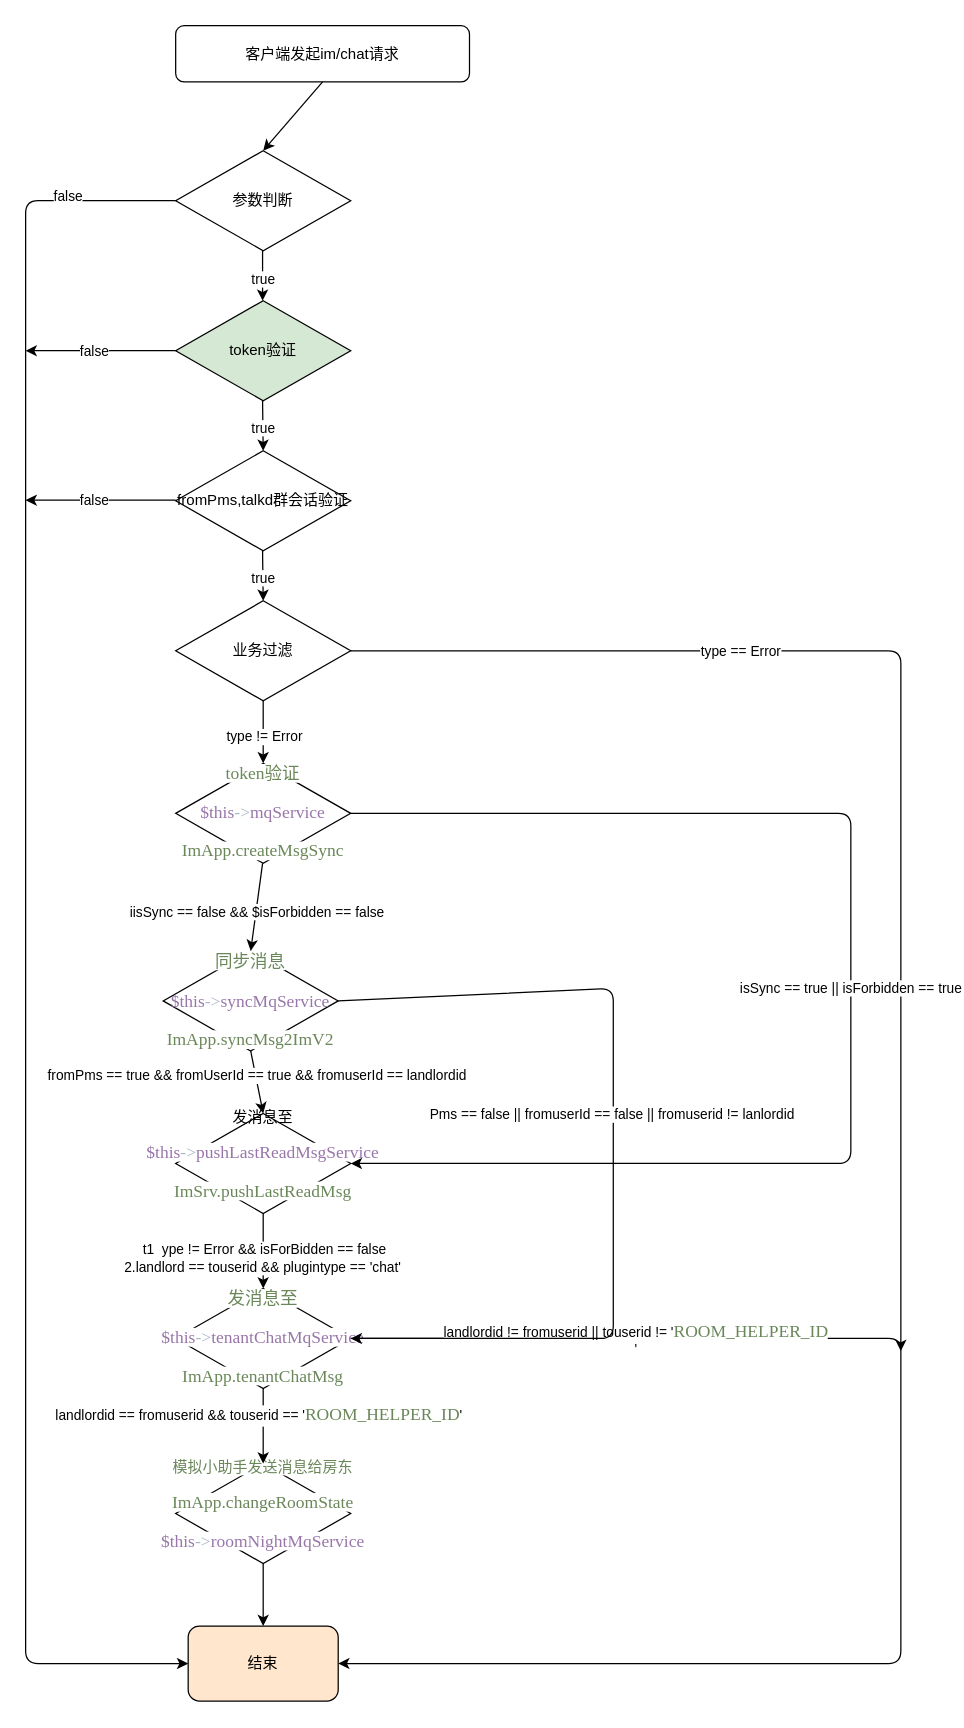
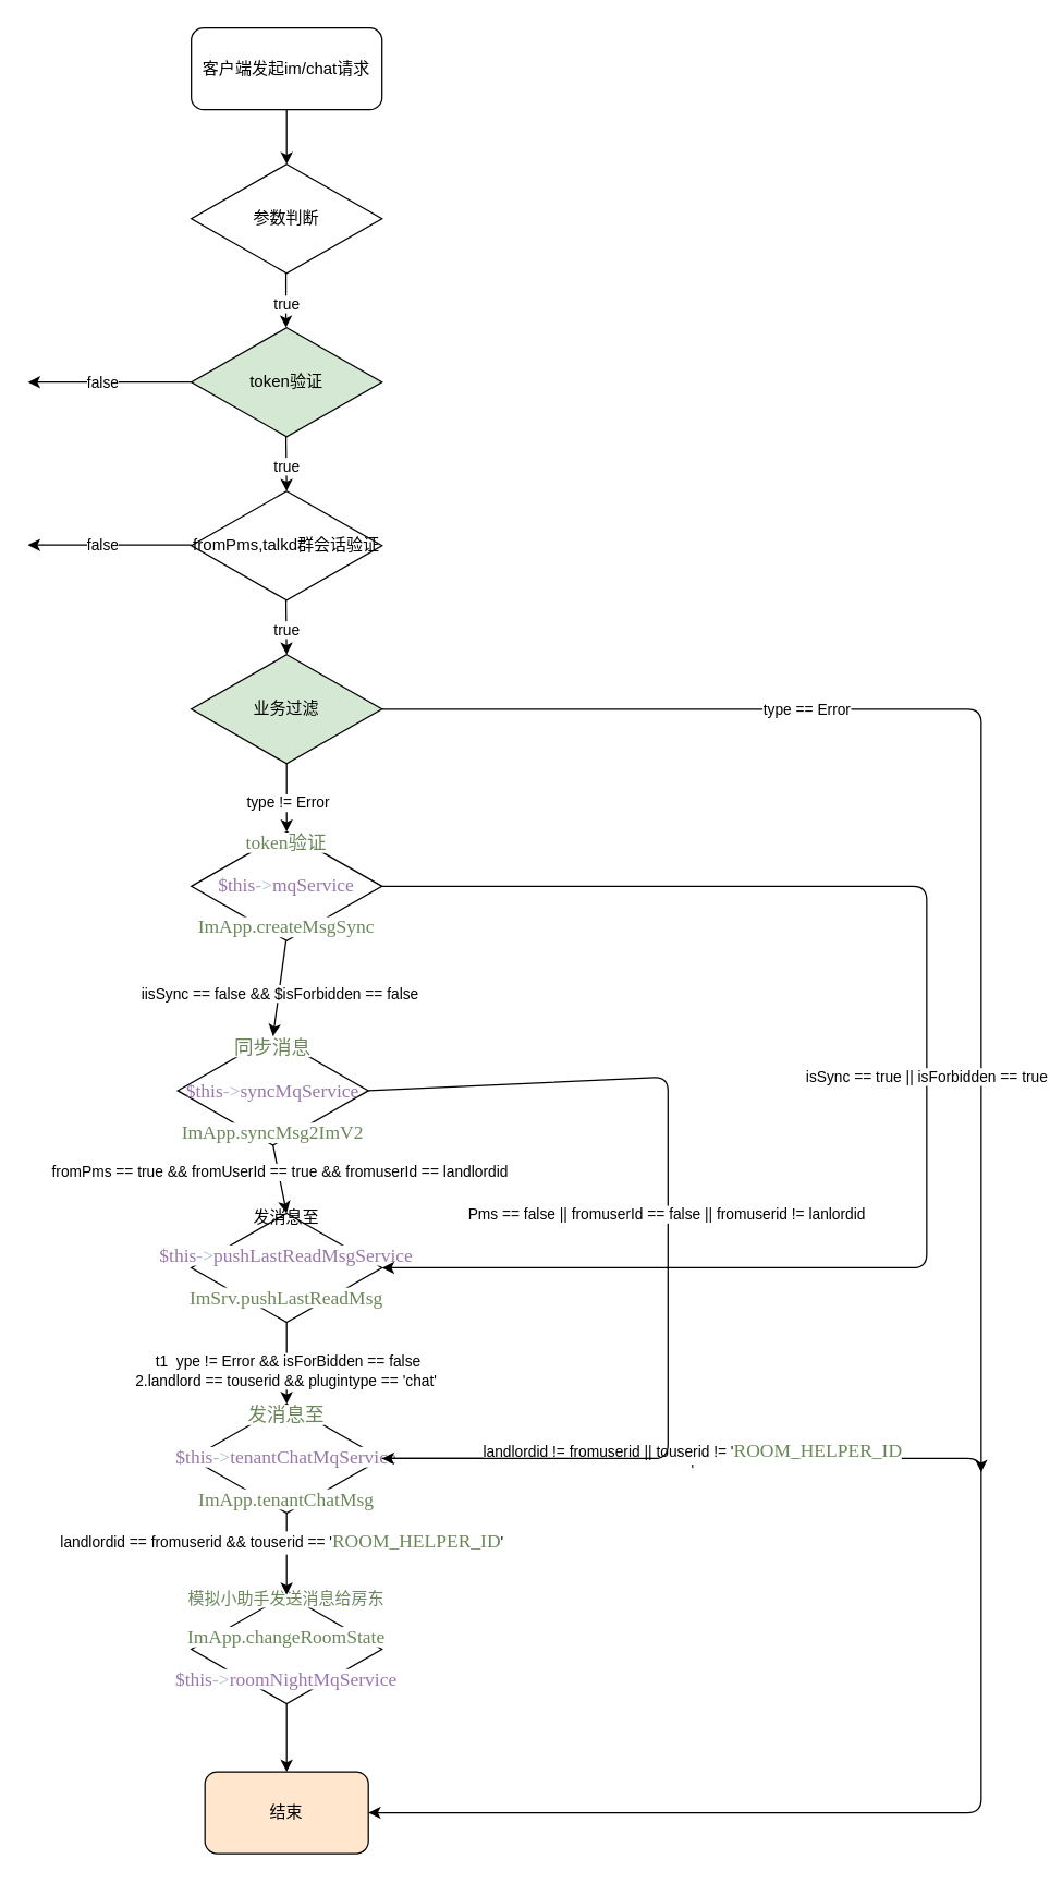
  <mxCell id="0" />
  <mxCell id="1" parent="0" />
- <mxCell id="2" value="客户端发起im/chat请求" style="rounded=1;whiteSpace=wrap;html=1;" parent="1" vertex="1"><mxGeometry x="140" y="20" width="235" height="45" as="geometry" /></mxCell>
+ <mxCell id="2" value="客户端发起im/chat请求" style="rounded=1;whiteSpace=wrap;html=1;" parent="1" vertex="1"><mxGeometry x="140" y="20" width="140" height="60" as="geometry" /></mxCell>
  <mxCell id="3" value="参数判断" style="rhombus;whiteSpace=wrap;html=1;" parent="1" vertex="1"><mxGeometry x="140" y="120" width="140" height="80" as="geometry" /></mxCell>
  <mxCell id="4" value="token验证" style="rhombus;whiteSpace=wrap;html=1;fillColor=#d5e8d4;" parent="1" vertex="1"><mxGeometry x="140" y="240" width="140" height="80" as="geometry" /></mxCell>
  <mxCell id="5" value="fromPms,talkd群会话验证" style="rhombus;whiteSpace=wrap;html=1;" parent="1" vertex="1"><mxGeometry x="140" y="360" width="140" height="80" as="geometry" /></mxCell>
- <mxCell id="6" value="业务过滤" style="rhombus;whiteSpace=wrap;html=1;" parent="1" vertex="1"><mxGeometry x="140" y="480" width="140" height="80" as="geometry" /></mxCell>
+ <mxCell id="6" value="业务过滤" style="rhombus;whiteSpace=wrap;html=1;fillColor=#d5e8d4;" parent="1" vertex="1"><mxGeometry x="140" y="480" width="140" height="80" as="geometry" /></mxCell>
  <mxCell id="7" value="&lt;pre style=&quot;color: rgb(169 , 183 , 198) ; font-family: &amp;#34;menlo&amp;#34; ; font-size: 10.5pt&quot;&gt;&lt;span style=&quot;color: rgb(106 , 135 , 89) ; background-color: rgb(255 , 255 , 255)&quot;&gt;token验证&lt;/span&gt;&lt;/pre&gt;&lt;pre style=&quot;color: rgb(169 , 183 , 198) ; font-family: &amp;#34;menlo&amp;#34; ; font-size: 10.5pt&quot;&gt;&lt;pre style=&quot;font-family: &amp;#34;menlo&amp;#34; ; font-size: 10.5pt&quot;&gt;&lt;span style=&quot;background-color: rgb(255 , 255 , 255)&quot;&gt;&lt;span style=&quot;color: rgb(152 , 118 , 170)&quot;&gt;$this&lt;/span&gt;-&amp;gt;&lt;span style=&quot;color: rgb(152 , 118 , 170)&quot;&gt;mqService&lt;/span&gt;&lt;/span&gt;&lt;/pre&gt;&lt;/pre&gt;&lt;pre style=&quot;color: rgb(169 , 183 , 198) ; font-family: &amp;#34;menlo&amp;#34; ; font-size: 10.5pt&quot;&gt;&lt;span style=&quot;color: rgb(106 , 135 , 89) ; background-color: rgb(255 , 255 , 255)&quot;&gt;ImApp.createMsgSync&lt;/span&gt;&lt;/pre&gt;" style="rhombus;whiteSpace=wrap;html=1;" parent="1" vertex="1"><mxGeometry x="140" y="610" width="140" height="80" as="geometry" /></mxCell>
  <mxCell id="8" value="发消息至&lt;br&gt;&lt;pre style=&quot;color: rgb(169 , 183 , 198) ; font-family: &amp;#34;menlo&amp;#34; ; font-size: 10.5pt&quot;&gt;&lt;span style=&quot;background-color: rgb(255 , 255 , 255)&quot;&gt;&lt;span style=&quot;color: rgb(152 , 118 , 170)&quot;&gt;$this&lt;/span&gt;-&amp;gt;&lt;span style=&quot;color: rgb(152 , 118 , 170)&quot;&gt;pushLastReadMsgService&lt;/span&gt;&lt;/span&gt;&lt;/pre&gt;&lt;pre style=&quot;color: rgb(169 , 183 , 198) ; font-family: &amp;#34;menlo&amp;#34; ; font-size: 10.5pt&quot;&gt;&lt;span style=&quot;color: rgb(106 , 135 , 89) ; background-color: rgb(255 , 255 , 255)&quot;&gt;ImSrv.pushLastReadMsg&lt;/span&gt;&lt;/pre&gt;" style="rhombus;whiteSpace=wrap;html=1;" parent="1" vertex="1"><mxGeometry x="140" y="890" width="140" height="80" as="geometry" /></mxCell>
  <mxCell id="9" value="" style="endArrow=classic;html=1;exitX=0.5;exitY=1;exitDx=0;exitDy=0;entryX=0.5;entryY=0;entryDx=0;entryDy=0;" parent="1" source="2" target="3" edge="1"><mxGeometry width="50" height="50" relative="1" as="geometry"><mxPoint x="530" y="230" as="sourcePoint" /><mxPoint x="580" y="180" as="targetPoint" /></mxGeometry></mxCell>
  <mxCell id="10" value="" style="endArrow=classic;html=1;exitX=0.5;exitY=1;exitDx=0;exitDy=0;entryX=0.5;entryY=0;entryDx=0;entryDy=0;" parent="1" edge="1"><mxGeometry width="50" height="50" relative="1" as="geometry"><mxPoint x="209.5" y="200" as="sourcePoint" /><mxPoint x="209.5" y="240" as="targetPoint" /></mxGeometry></mxCell>
  <mxCell id="11" value="true" style="edgeLabel;html=1;align=center;verticalAlign=middle;resizable=0;points=[];" parent="10" vertex="1" connectable="0"><mxGeometry x="0.1" relative="1" as="geometry"><mxPoint as="offset" /></mxGeometry></mxCell>
  <mxCell id="12" value="结束" style="rounded=1;whiteSpace=wrap;html=1;fillColor=#ffe6cc;" parent="1" vertex="1"><mxGeometry x="150" y="1300" width="120" height="60" as="geometry" /></mxCell>
- <mxCell id="13" value="" style="endArrow=classic;html=1;exitX=0;exitY=0.5;exitDx=0;exitDy=0;entryX=0;entryY=0.5;entryDx=0;entryDy=0;" parent="1" source="3" target="12" edge="1"><mxGeometry width="50" height="50" relative="1" as="geometry"><mxPoint x="530" y="0" as="sourcePoint" /><mxPoint x="20" y="910" as="targetPoint" /><Array as="points"><mxPoint x="20" y="160" /><mxPoint x="20" y="900" /><mxPoint x="20" y="1330" /></Array></mxGeometry></mxCell>
- <mxCell id="14" value="false" style="edgeLabel;html=1;align=center;verticalAlign=middle;resizable=0;points=[];" parent="13" vertex="1" connectable="0"><mxGeometry x="-0.877" y="-4" relative="1" as="geometry"><mxPoint as="offset" /></mxGeometry></mxCell>
  <mxCell id="15" value="" style="endArrow=classic;html=1;exitX=0.5;exitY=1;exitDx=0;exitDy=0;" parent="1" edge="1"><mxGeometry width="50" height="50" relative="1" as="geometry"><mxPoint x="209.5" y="320" as="sourcePoint" /><mxPoint x="210" y="360" as="targetPoint" /></mxGeometry></mxCell>
  <mxCell id="16" value="true" style="edgeLabel;html=1;align=center;verticalAlign=middle;resizable=0;points=[];" parent="15" vertex="1" connectable="0"><mxGeometry x="0.1" relative="1" as="geometry"><mxPoint as="offset" /></mxGeometry></mxCell>
  <mxCell id="17" value="" style="endArrow=classic;html=1;exitX=0;exitY=0.5;exitDx=0;exitDy=0;" parent="1" source="4" edge="1"><mxGeometry width="50" height="50" relative="1" as="geometry"><mxPoint x="219.5" y="330" as="sourcePoint" /><mxPoint x="20" y="280" as="targetPoint" /></mxGeometry></mxCell>
  <mxCell id="18" value="false" style="edgeLabel;html=1;align=center;verticalAlign=middle;resizable=0;points=[];" parent="17" vertex="1" connectable="0"><mxGeometry x="0.1" relative="1" as="geometry"><mxPoint as="offset" /></mxGeometry></mxCell>
  <mxCell id="19" value="" style="endArrow=classic;html=1;exitX=0.5;exitY=1;exitDx=0;exitDy=0;" parent="1" edge="1"><mxGeometry width="50" height="50" relative="1" as="geometry"><mxPoint x="209.5" y="440" as="sourcePoint" /><mxPoint x="210" y="480" as="targetPoint" /></mxGeometry></mxCell>
  <mxCell id="20" value="true" style="edgeLabel;html=1;align=center;verticalAlign=middle;resizable=0;points=[];" parent="19" vertex="1" connectable="0"><mxGeometry x="0.1" relative="1" as="geometry"><mxPoint as="offset" /></mxGeometry></mxCell>
  <mxCell id="21" value="" style="endArrow=classic;html=1;exitX=0;exitY=0.5;exitDx=0;exitDy=0;" parent="1" edge="1"><mxGeometry width="50" height="50" relative="1" as="geometry"><mxPoint x="140" y="399.5" as="sourcePoint" /><mxPoint x="20" y="399.5" as="targetPoint" /></mxGeometry></mxCell>
  <mxCell id="22" value="false" style="edgeLabel;html=1;align=center;verticalAlign=middle;resizable=0;points=[];" parent="21" vertex="1" connectable="0"><mxGeometry x="0.1" relative="1" as="geometry"><mxPoint as="offset" /></mxGeometry></mxCell>
  <mxCell id="23" value="" style="endArrow=classic;html=1;exitX=0.5;exitY=1;exitDx=0;exitDy=0;" parent="1" source="6" edge="1"><mxGeometry width="50" height="50" relative="1" as="geometry"><mxPoint x="209.5" y="570" as="sourcePoint" /><mxPoint x="210" y="610" as="targetPoint" /></mxGeometry></mxCell>
  <mxCell id="24" value="type != Error" style="edgeLabel;html=1;align=center;verticalAlign=middle;resizable=0;points=[];" parent="23" vertex="1" connectable="0"><mxGeometry x="0.1" relative="1" as="geometry"><mxPoint as="offset" /></mxGeometry></mxCell>
  <mxCell id="25" value="" style="endArrow=classic;html=1;exitX=1;exitY=0.5;exitDx=0;exitDy=0;" parent="1" source="6" edge="1"><mxGeometry width="50" height="50" relative="1" as="geometry"><mxPoint x="530" y="570" as="sourcePoint" /><mxPoint x="720" y="1080" as="targetPoint" /><Array as="points"><mxPoint x="720" y="520" /></Array></mxGeometry></mxCell>
  <mxCell id="26" value="type == Error" style="edgeLabel;html=1;align=center;verticalAlign=middle;resizable=0;points=[];" parent="25" vertex="1" connectable="0"><mxGeometry x="-0.379" relative="1" as="geometry"><mxPoint as="offset" /></mxGeometry></mxCell>
  <mxCell id="27" value="&lt;pre style=&quot;font-size: 10.5pt&quot;&gt;&lt;span style=&quot;font-size: 10.5pt ; background-color: rgb(255 , 255 , 255)&quot;&gt;&lt;font color=&quot;#6a8759&quot; face=&quot;menlo&quot;&gt;同步消息&lt;/font&gt;&lt;/span&gt;&lt;/pre&gt;&lt;pre style=&quot;font-size: 10.5pt&quot;&gt;&lt;span style=&quot;color: rgb(152 , 118 , 170) ; font-family: &amp;#34;menlo&amp;#34; ; font-size: 10.5pt ; white-space: normal&quot;&gt;$this&lt;/span&gt;&lt;span style=&quot;color: rgb(169 , 183 , 198) ; font-family: &amp;#34;menlo&amp;#34; ; background-color: rgb(255 , 255 , 255) ; font-size: 10.5pt ; white-space: normal&quot;&gt;-&amp;gt;&lt;/span&gt;&lt;span style=&quot;color: rgb(152 , 118 , 170) ; font-family: &amp;#34;menlo&amp;#34; ; font-size: 10.5pt ; white-space: normal&quot;&gt;syncMqService&lt;/span&gt;&lt;font color=&quot;#a9b7c6&quot; face=&quot;menlo&quot;&gt;&lt;br&gt;&lt;/font&gt;&lt;/pre&gt;&lt;pre style=&quot;color: rgb(169 , 183 , 198) ; font-family: &amp;#34;menlo&amp;#34; ; font-size: 10.5pt&quot;&gt;&lt;pre style=&quot;font-family: &amp;#34;menlo&amp;#34; ; font-size: 10.5pt&quot;&gt;&lt;span style=&quot;color: rgb(106 , 135 , 89) ; background-color: rgb(255 , 255 , 255)&quot;&gt;ImApp.syncMsg2ImV2&lt;/span&gt;&lt;/pre&gt;&lt;/pre&gt;" style="rhombus;whiteSpace=wrap;html=1;" parent="1" vertex="1"><mxGeometry x="130" y="760" width="140" height="80" as="geometry" /></mxCell>
  <mxCell id="28" value="" style="endArrow=classic;html=1;exitX=0.5;exitY=1;exitDx=0;exitDy=0;entryX=0.5;entryY=0;entryDx=0;entryDy=0;" parent="1" target="27" edge="1"><mxGeometry width="50" height="50" relative="1" as="geometry"><mxPoint x="209.5" y="690" as="sourcePoint" /><mxPoint x="209.5" y="740" as="targetPoint" /></mxGeometry></mxCell>
  <mxCell id="29" value="iisSync == false &amp;amp;&amp;amp; $isForbidden == false" style="edgeLabel;html=1;align=center;verticalAlign=middle;resizable=0;points=[];" parent="28" vertex="1" connectable="0"><mxGeometry x="0.1" relative="1" as="geometry"><mxPoint as="offset" /></mxGeometry></mxCell>
  <mxCell id="30" value="" style="endArrow=classic;html=1;exitX=0.5;exitY=1;exitDx=0;exitDy=0;entryX=0.5;entryY=0;entryDx=0;entryDy=0;" parent="1" source="27" target="8" edge="1"><mxGeometry width="50" height="50" relative="1" as="geometry"><mxPoint x="530" y="830" as="sourcePoint" /><mxPoint x="580" y="780" as="targetPoint" /></mxGeometry></mxCell>
  <mxCell id="31" value="fromPms == true &amp;amp;&amp;amp; fromUserId == true &amp;amp;&amp;amp; fromuserId == landlordid" style="edgeLabel;html=1;align=center;verticalAlign=middle;resizable=0;points=[];" parent="30" vertex="1" connectable="0"><mxGeometry x="-0.2" y="1" relative="1" as="geometry"><mxPoint as="offset" /></mxGeometry></mxCell>
  <mxCell id="32" value="isSync == true || isForbidden == true" style="endArrow=classic;html=1;exitX=1;exitY=0.5;exitDx=0;exitDy=0;entryX=1;entryY=0.5;entryDx=0;entryDy=0;" parent="1" source="7" target="8" edge="1"><mxGeometry width="50" height="50" relative="1" as="geometry"><mxPoint x="530" y="810" as="sourcePoint" /><mxPoint x="330" y="940" as="targetPoint" /><Array as="points"><mxPoint x="680" y="650" /><mxPoint x="680" y="930" /></Array></mxGeometry></mxCell>
  <mxCell id="33" value="&lt;pre style=&quot;color: rgb(169 , 183 , 198) ; font-family: &amp;#34;menlo&amp;#34; ; font-size: 10.5pt&quot;&gt;&lt;span style=&quot;color: rgb(106 , 135 , 89) ; background-color: rgb(255 , 255 , 255)&quot;&gt;发消息至&lt;/span&gt;&lt;/pre&gt;&lt;pre style=&quot;color: rgb(169 , 183 , 198) ; font-family: &amp;#34;menlo&amp;#34; ; font-size: 10.5pt&quot;&gt;&lt;pre style=&quot;font-family: &amp;#34;menlo&amp;#34; ; font-size: 10.5pt&quot;&gt;&lt;span style=&quot;background-color: rgb(255 , 255 , 255)&quot;&gt;&lt;span style=&quot;color: rgb(152 , 118 , 170)&quot;&gt;$this&lt;/span&gt;-&amp;gt;&lt;span style=&quot;color: rgb(152 , 118 , 170)&quot;&gt;tenantChatMqService&lt;/span&gt;&lt;/span&gt;&lt;/pre&gt;&lt;/pre&gt;&lt;pre style=&quot;color: rgb(169 , 183 , 198) ; font-family: &amp;#34;menlo&amp;#34; ; font-size: 10.5pt&quot;&gt;&lt;span style=&quot;color: rgb(106 , 135 , 89) ; background-color: rgb(255 , 255 , 255)&quot;&gt;ImApp.tenantChatMsg&lt;/span&gt;&lt;/pre&gt;" style="rhombus;whiteSpace=wrap;html=1;" parent="1" vertex="1"><mxGeometry x="140" y="1030" width="140" height="80" as="geometry" /></mxCell>
  <mxCell id="34" value="" style="endArrow=classic;html=1;exitX=0.5;exitY=1;exitDx=0;exitDy=0;" parent="1" source="8" edge="1"><mxGeometry width="50" height="50" relative="1" as="geometry"><mxPoint x="530" y="670" as="sourcePoint" /><mxPoint x="210" y="1030" as="targetPoint" /></mxGeometry></mxCell>
  <mxCell id="35" value="t1&amp;nbsp; ype != Error &amp;amp;&amp;amp; isForBidden == false&lt;br&gt;2.landlord == touserid &amp;amp;&amp;amp; plugintype == 'chat'&amp;nbsp;" style="edgeLabel;html=1;align=center;verticalAlign=middle;resizable=0;points=[];" parent="34" vertex="1" connectable="0"><mxGeometry x="0.167" relative="1" as="geometry"><mxPoint as="offset" /></mxGeometry></mxCell>
  <mxCell id="36" value="&lt;font color=&quot;#6a8759&quot;&gt;&lt;span style=&quot;background-color: rgb(255 , 255 , 255)&quot;&gt;模拟小助手发送消息给房东&lt;br&gt;&lt;/span&gt;&lt;/font&gt;&lt;pre style=&quot;color: rgb(169 , 183 , 198) ; font-family: &amp;#34;menlo&amp;#34; ; font-size: 10.5pt&quot;&gt;&lt;span style=&quot;color: rgb(106 , 135 , 89) ; background-color: rgb(255 , 255 , 255)&quot;&gt;ImApp.changeRoomState&lt;/span&gt;&lt;/pre&gt;&lt;pre style=&quot;color: rgb(169 , 183 , 198) ; font-family: &amp;#34;menlo&amp;#34; ; font-size: 10.5pt&quot;&gt;&lt;span style=&quot;background-color: rgb(255 , 255 , 255)&quot;&gt;&lt;span style=&quot;color: rgb(152 , 118 , 170)&quot;&gt;$this&lt;/span&gt;-&amp;gt;&lt;span style=&quot;color: rgb(152 , 118 , 170)&quot;&gt;roomNightMqService&lt;/span&gt;&lt;/span&gt;&lt;/pre&gt;" style="rhombus;whiteSpace=wrap;html=1;" parent="1" vertex="1"><mxGeometry x="140" y="1170" width="140" height="80" as="geometry" /></mxCell>
  <mxCell id="37" value="" style="endArrow=classic;html=1;exitX=0.5;exitY=1;exitDx=0;exitDy=0;" parent="1" source="33" target="36" edge="1"><mxGeometry width="50" height="50" relative="1" as="geometry"><mxPoint x="530" y="1070" as="sourcePoint" /><mxPoint x="580" y="1020" as="targetPoint" /></mxGeometry></mxCell>
  <mxCell id="38" value="landlordid == fromuserid &amp;amp;&amp;amp; touserid == '&lt;span style=&quot;color: rgb(106 , 135 , 89) ; font-family: &amp;#34;menlo&amp;#34; ; font-size: 10.5pt ; background-color: rgb(255 , 255 , 255)&quot;&gt;ROOM_HELPER_ID&lt;/span&gt;'&amp;nbsp;" style="edgeLabel;html=1;align=center;verticalAlign=middle;resizable=0;points=[];" parent="37" vertex="1" connectable="0"><mxGeometry x="-0.3" y="-3" relative="1" as="geometry"><mxPoint as="offset" /></mxGeometry></mxCell>
  <mxCell id="39" value="" style="endArrow=classic;html=1;" parent="1" edge="1"><mxGeometry width="50" height="50" relative="1" as="geometry"><mxPoint x="210" y="1250" as="sourcePoint" /><mxPoint x="210" y="1300" as="targetPoint" /></mxGeometry></mxCell>
  <mxCell id="40" value="" style="endArrow=classic;html=1;exitX=1;exitY=0.5;exitDx=0;exitDy=0;entryX=1;entryY=0.5;entryDx=0;entryDy=0;" parent="1" source="33" target="12" edge="1"><mxGeometry width="50" height="50" relative="1" as="geometry"><mxPoint x="530" y="1070" as="sourcePoint" /><mxPoint x="630" y="1180" as="targetPoint" /><Array as="points"><mxPoint x="320" y="1070" /><mxPoint x="720" y="1070" /><mxPoint x="720" y="1330" /></Array></mxGeometry></mxCell>
  <mxCell id="41" value="landlordid != fromuserid || touserid != '&lt;span style=&quot;color: rgb(106 , 135 , 89) ; font-family: &amp;#34;menlo&amp;#34; ; font-size: 14px&quot;&gt;ROOM_HELPER_ID&lt;/span&gt;&lt;br&gt;'" style="edgeLabel;html=1;align=center;verticalAlign=middle;resizable=0;points=[];" parent="40" vertex="1" connectable="0"><mxGeometry x="-0.606" relative="1" as="geometry"><mxPoint as="offset" /></mxGeometry></mxCell>
  <mxCell id="42" value="" style="endArrow=classic;html=1;exitX=1;exitY=0.5;exitDx=0;exitDy=0;" parent="1" source="27" edge="1"><mxGeometry width="50" height="50" relative="1" as="geometry"><mxPoint x="450" y="820" as="sourcePoint" /><mxPoint x="280" y="1070" as="targetPoint" /><Array as="points"><mxPoint x="490" y="790" /><mxPoint x="490" y="1070" /></Array></mxGeometry></mxCell>
  <mxCell id="43" value="Pms == false || fromuserId == false || fromuserid != lanlordid" style="edgeLabel;html=1;align=center;verticalAlign=middle;resizable=0;points=[];" parent="42" vertex="1" connectable="0"><mxGeometry x="-0.097" y="-2" relative="1" as="geometry"><mxPoint as="offset" /></mxGeometry></mxCell>
